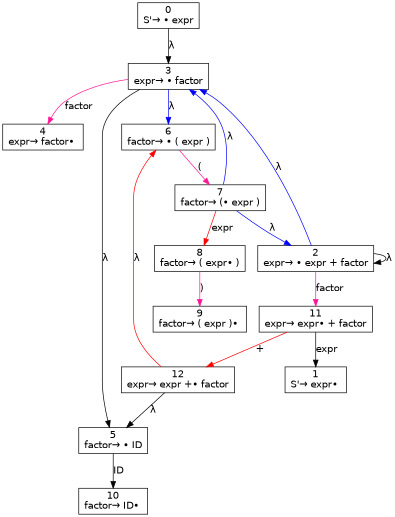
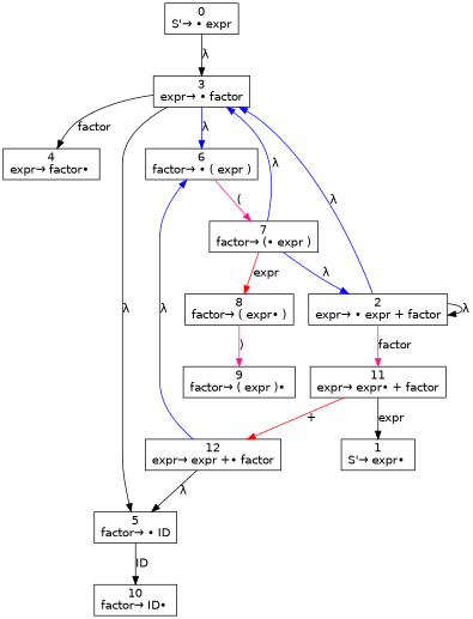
  digraph {
    node [fontname=Helvetica shape=box]
    edge [color=black fontname=Helvetica]
    n1 [label=<0<br />S'→ • expr>]
    n2 [label=<3<br />expr→ • factor>]
    n3 [label=<1<br />S'→ expr• >]
    n4 [label=<2<br />expr→ • expr + factor>]
    n5 [label=<11<br />expr→ expr• + factor>]
    n6 [label=<4<br />expr→ factor• >]
    n7 [label=<5<br />factor→ • ID>]
    n8 [label=<6<br />factor→ • ( expr )>]
    n9 [label=<12<br />expr→ expr +• factor>]
    n10 [label=<10<br />factor→ ID• >]
    n11 [label=<7<br />factor→ (• expr )>]
    n12 [label=<8<br />factor→ ( expr• )>]
    n13 [label=<9<br />factor→ ( expr )• >]
    n1 -> n2 [label=<&lambda;>]
-   n2 -> n6 [color=deeppink label=factor]
+   n2 -> n6 [label=factor]
    n2 -> n7 [label=<&lambda;>]
    n2 -> n8 [color=blue label=<&lambda;>]
    n4 -> n2 [color=blue label=<&lambda;>]
    n4 -> n4 [label=<&lambda;>]
    n4 -> n5 [color=deeppink label=factor]
    n5 -> n3 [label=expr]
    n5 -> n9 [color=red label="+"]
    n7 -> n10 [label=ID]
    n8 -> n11 [color=deeppink label="("]
    n9 -> n7 [label=<&lambda;>]
-   n9 -> n8 [color=red label=<&lambda;>]
+   n9 -> n8 [color=blue label=<&lambda;>]
    n11 -> n2 [color=blue label=<&lambda;>]
    n11 -> n4 [color=blue label=<&lambda;>]
    n11 -> n12 [color=red label=expr]
    n12 -> n13 [color=deeppink label=")"]
  }
